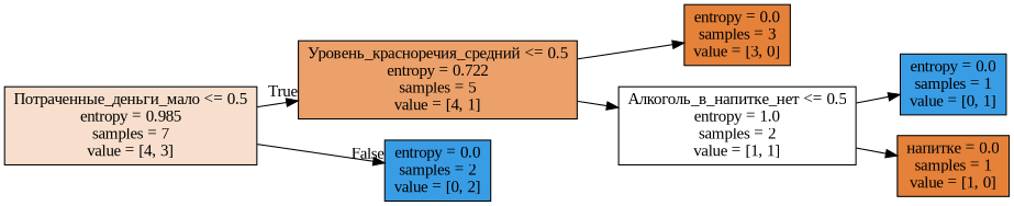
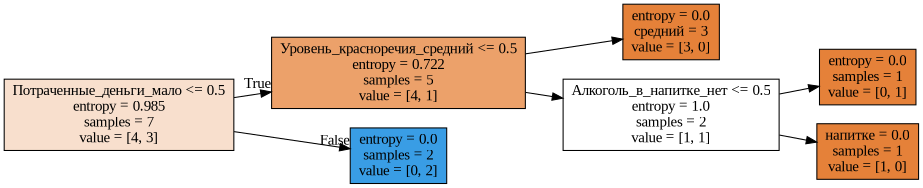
  digraph {
    fontname="Liberation Serif"
    rankdir=LR
    node [color=black fillcolor="#399de5ff" fontname="Liberation Serif" shape=box style=filled]
    edge [fontname="Liberation Serif"]
    n1 [fillcolor="#e5813940" label="Потраченные_деньги_мало <= 0.5\nentropy = 0.985\nsamples = 7\nvalue = [4, 3]"]
    n2 [fillcolor="#e58139bf" label="Уровень_красноречия_средний <= 0.5\nentropy = 0.722\nsamples = 5\nvalue = [4, 1]"]
    n3 [label="entropy = 0.0\nsamples = 2\nvalue = [0, 2]"]
-   n4 [fillcolor="#e58139ff" label="entropy = 0.0\nsamples = 3\nvalue = [3, 0]"]
+   n4 [fillcolor="#e58139ff" label="entropy = 0.0\nсредний = 3\nvalue = [3, 0]"]
    n5 [fillcolor="#e5813900" label="Алкоголь_в_напитке_нет <= 0.5\nentropy = 1.0\nsamples = 2\nvalue = [1, 1]"]
-   n6 [label="entropy = 0.0\nsamples = 1\nvalue = [0, 1]"]
+   n6 [fillcolor="#e58139ff" label="entropy = 0.0\nsamples = 1\nvalue = [0, 1]"]
    n7 [fillcolor="#e58139ff" label="напитке = 0.0\nsamples = 1\nvalue = [1, 0]"]
    n1 -> n2 [headlabel=True labelangle=45 labeldistance=2.5]
    n1 -> n3 [headlabel=False labelangle=-45 labeldistance=2.5]
    n2 -> n4
    n2 -> n5
    n5 -> n6
    n5 -> n7
  }
